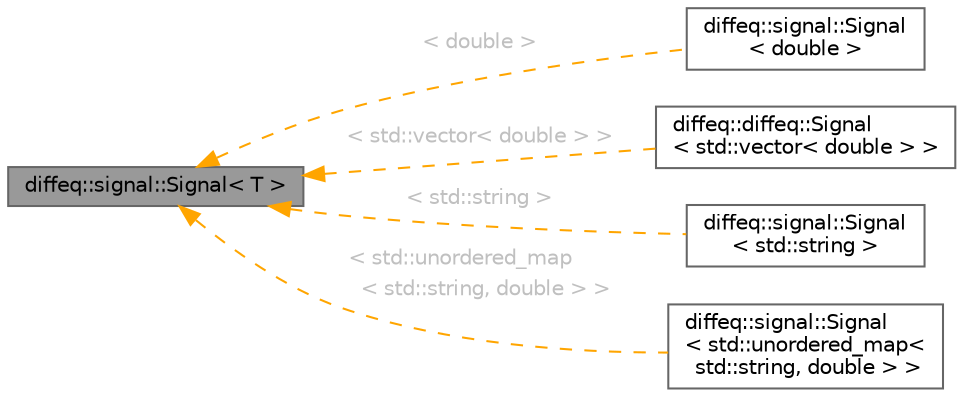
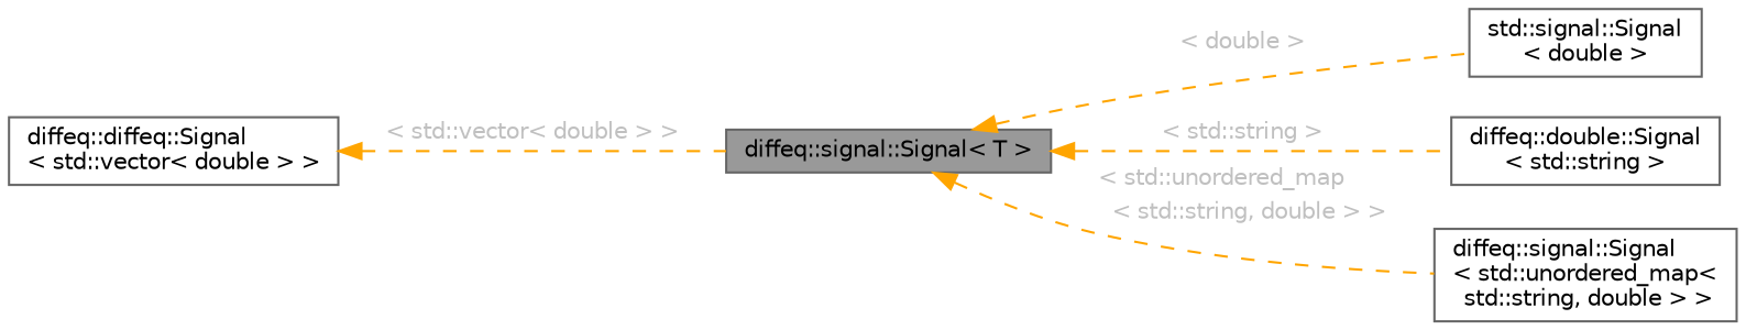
  digraph {
    rankdir=LR
    node [color=gray40 fillcolor=white fontname=Helvetica fontsize=10 shape=box style=filled]
    edge [color=orange dir=back fontcolor=grey fontname=Helvetica fontsize=10 labelfontname=Helvetica labelfontsize=10 style=dashed]
    n1 [fillcolor=grey60 fontcolor=black height=0.2 label="diffeq::signal::Signal\< T \>" width=0.4]
-   n2 [height=0.2 label="diffeq::signal::Signal\l\< double \>" width=0.4]
+   n2 [height=0.2 label="std::signal::Signal\l\< double \>" width=0.4]
    n3 [height=0.2 label="diffeq::diffeq::Signal\l\< std::vector\< double \> \>" width=0.4]
-   n4 [height=0.2 label="diffeq::signal::Signal\l\< std::string \>" width=0.4]
+   n4 [height=0.2 label="diffeq::double::Signal\l\< std::string \>" width=0.4]
    n5 [height=0.2 label="diffeq::signal::Signal\l\< std::unordered_map\<\l std::string, double \> \>" width=0.4]
    n1 -> n2 [label=<<TABLE CELLBORDER="0" BORDER="0"><TR><TD VALIGN="top" ALIGN="LEFT" CELLPADDING="1" CELLSPACING="0">&lt; double &gt;</TD></TR> </TABLE>>]
-   n1 -> n3 [label=<<TABLE CELLBORDER="0" BORDER="0"><TR><TD VALIGN="top" ALIGN="LEFT" CELLPADDING="1" CELLSPACING="0">&lt; std::vector&lt; double &gt; &gt;</TD></TR> </TABLE>>]
+   n3 -> n1 [label=<<TABLE CELLBORDER="0" BORDER="0"><TR><TD VALIGN="top" ALIGN="LEFT" CELLPADDING="1" CELLSPACING="0">&lt; std::vector&lt; double &gt; &gt;</TD></TR> </TABLE>>]
    n1 -> n4 [label=<<TABLE CELLBORDER="0" BORDER="0"><TR><TD VALIGN="top" ALIGN="LEFT" CELLPADDING="1" CELLSPACING="0">&lt; std::string &gt;</TD></TR> </TABLE>>]
    n1 -> n5 [label=<<TABLE CELLBORDER="0" BORDER="0"><TR><TD VALIGN="top" ALIGN="LEFT" CELLPADDING="1" CELLSPACING="0">&lt; std::unordered_map</TD></TR> <TR><TD VALIGN="top" ALIGN="LEFT" CELLPADDING="1" CELLSPACING="0">&nbsp;&nbsp;&lt; std::string, double &gt; &gt;</TD></TR> </TABLE>>]
  }
